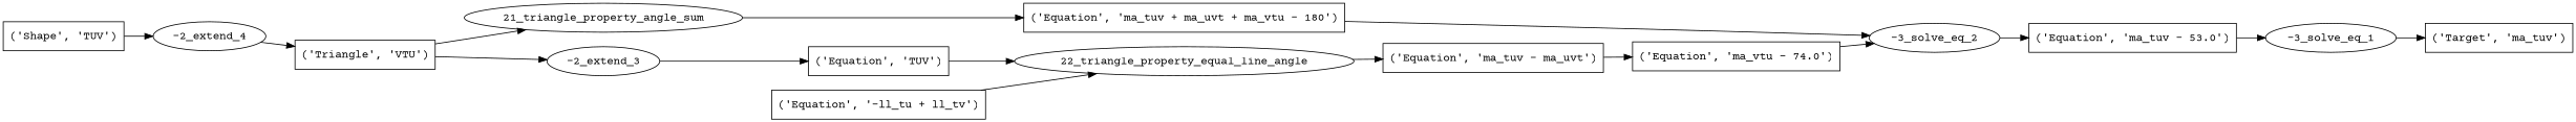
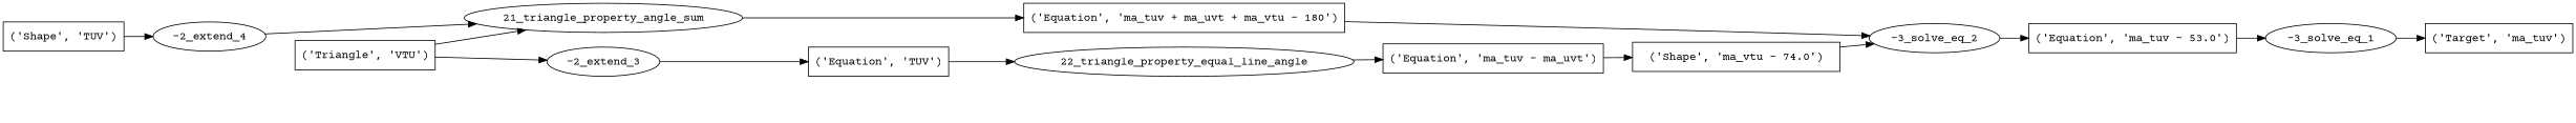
  digraph {
    fontname="Courier Prime"
    rankdir=LR
    node [fontname="Courier Prime" shape=box]
    edge [fontname="Courier Prime"]
    n1 [label="('Target', 'ma_tuv')"]
    n2 [label="-3_solve_eq_1" shape=""]
    n3 [label="('Equation', 'ma_tuv - 53.0')"]
    n4 [label="-3_solve_eq_2" shape=""]
-   n5 [label="('Equation', 'ma_vtu - 74.0')"]
+   n5 [label="('Shape', 'ma_vtu - 74.0')"]
    n6 [label="('Equation', 'ma_tuv - ma_uvt')"]
    n7 [label="('Equation', 'ma_tuv + ma_uvt + ma_vtu - 180')"]
    n8 [label="22_triangle_property_equal_line_angle" shape=""]
    n9 [label="('Equation', 'TUV')"]
-   n10 [label="('Equation', '-ll_tu + ll_tv')"]
    n11 [label="21_triangle_property_angle_sum" shape=""]
    n12 [label="('Triangle', 'VTU')"]
    n13 [label="-2_extend_3" shape=""]
    n14 [label="-2_extend_4" shape=""]
    n15 [label="('Shape', 'TUV')"]
    n2 -> n1
    n3 -> n2
    n4 -> n3
    n5 -> n4
    n6 -> n5
    n7 -> n4
    n8 -> n6
    n9 -> n8
-   n10 -> n8
    n11 -> n7
    n12 -> n11
    n12 -> n13
    n13 -> n9
-   n14 -> n12
+   n14 -> n11
    n15 -> n14
  }
